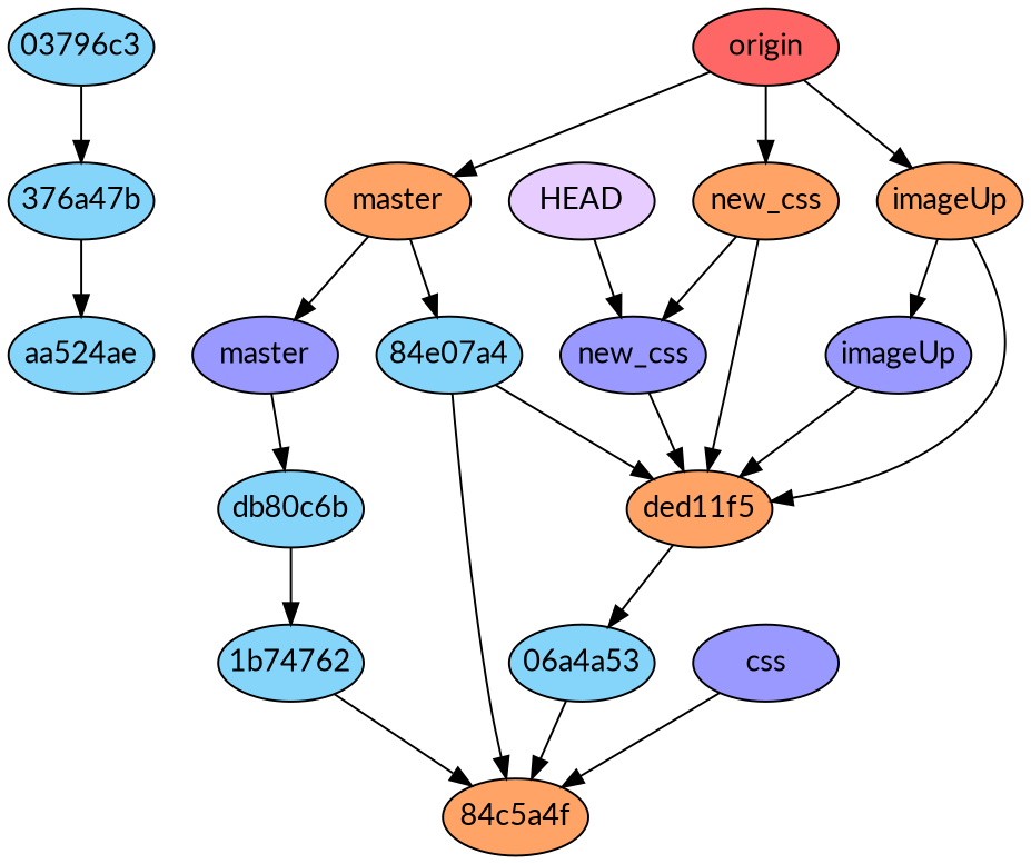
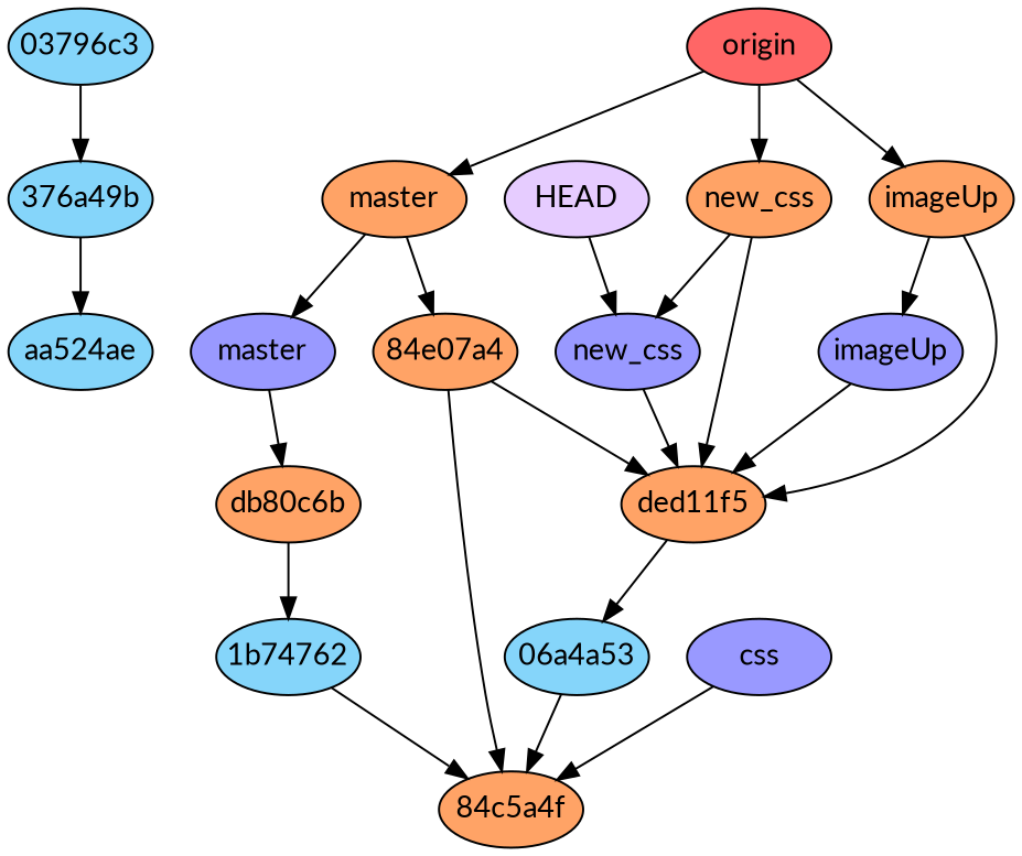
  digraph {
    fontname=Lato
    node [fillcolor="#85d5fa" fixedsize=true fontname=Lato style=filled]
    edge [fontname=Lato]
    n1 [label="03796c3" width=0.95]
-   n2 [label="376a47b" width=0.95]
+   n2 [label="376a49b" width=0.95]
    n3 [label=aa524ae width=0.95]
    n4 [label="06a4a53" width=0.95]
    n5 [fillcolor="#ffa366" label="84c5a4f" width=0.95]
    n6 [label="1b74762" width=0.95]
-   n7 [label="84e07a4" width=0.95]
+   n7 [fillcolor="#ffa366" label="84e07a4" width=0.95]
    n8 [fillcolor="#ffa366" label=ded11f5 width=0.95]
-   n9 [label=db80c6b width=0.95]
+   n9 [fillcolor="#ffa366" label=db80c6b width=0.95]
    n10 [fillcolor="#9999ff" label=css width=0.95]
    n11 [fillcolor="#9999ff" label=imageUp width=0.95]
    n12 [fillcolor="#9999ff" label=master width=0.95]
    n13 [fillcolor="#9999ff" label=new_css width=0.95]
    n14 [fillcolor="#e6ccff" label=HEAD width=0.95]
    n15 [fillcolor="#ffa366" label=imageUp width=0.95]
    n16 [fillcolor="#ffa366" label=master width=0.95]
    n17 [fillcolor="#ffa366" label=new_css width=0.95]
    n18 [fillcolor="#ff6666" label=origin width=0.95]
    n1 -> n2
    n2 -> n3
    n4 -> n5
    n6 -> n5
    n7 -> n5
    n7 -> n8
    n8 -> n4
    n9 -> n6
    n10 -> n5
    n11 -> n8
    n12 -> n9
    n13 -> n8
    n14 -> n13
    n15 -> n8
    n15 -> n11
    n16 -> n7
    n16 -> n12
    n17 -> n8
    n17 -> n13
    n18 -> n15
    n18 -> n16
    n18 -> n17
  }
